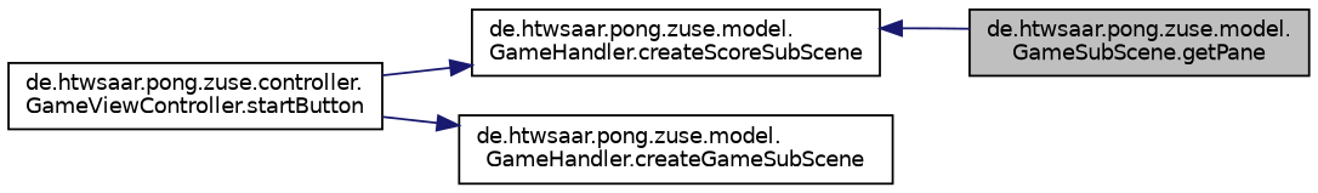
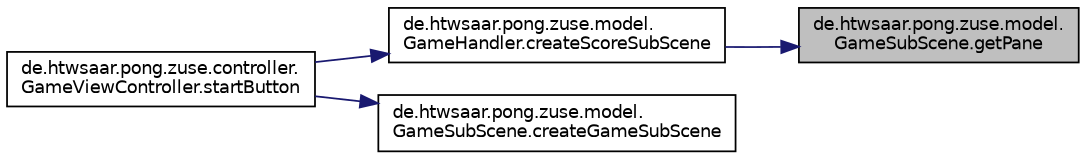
  digraph {
    fontname="DejaVu Sans"
    rankdir=RL
    node [color=black fillcolor=white fontname="DejaVu Sans" fontsize=10 shape=record style=filled]
    edge [color=midnightblue dir=back fontname="DejaVu Sans" fontsize=10 labelfontname=Helvetica labelfontsize=10 style=solid]
    n1 [fillcolor=grey75 fontcolor=black height=0.2 label="de.htwsaar.pong.zuse.model.\lGameSubScene.getPane" width=0.4]
    n2 [height=0.2 label="de.htwsaar.pong.zuse.model.\lGameHandler.createScoreSubScene" width=0.4]
-   n3 [height=0.2 label="de.htwsaar.pong.zuse.model.\lGameHandler.createGameSubScene" width=0.4]
+   n3 [height=0.2 label="de.htwsaar.pong.zuse.model.\lGameSubScene.createGameSubScene" width=0.4]
    n4 [height=0.2 label="de.htwsaar.pong.zuse.controller.\lGameViewController.startButton" width=0.4]
-   n2 -> n1
+   n1 -> n2
    n2 -> n4
    n3 -> n4
  }
